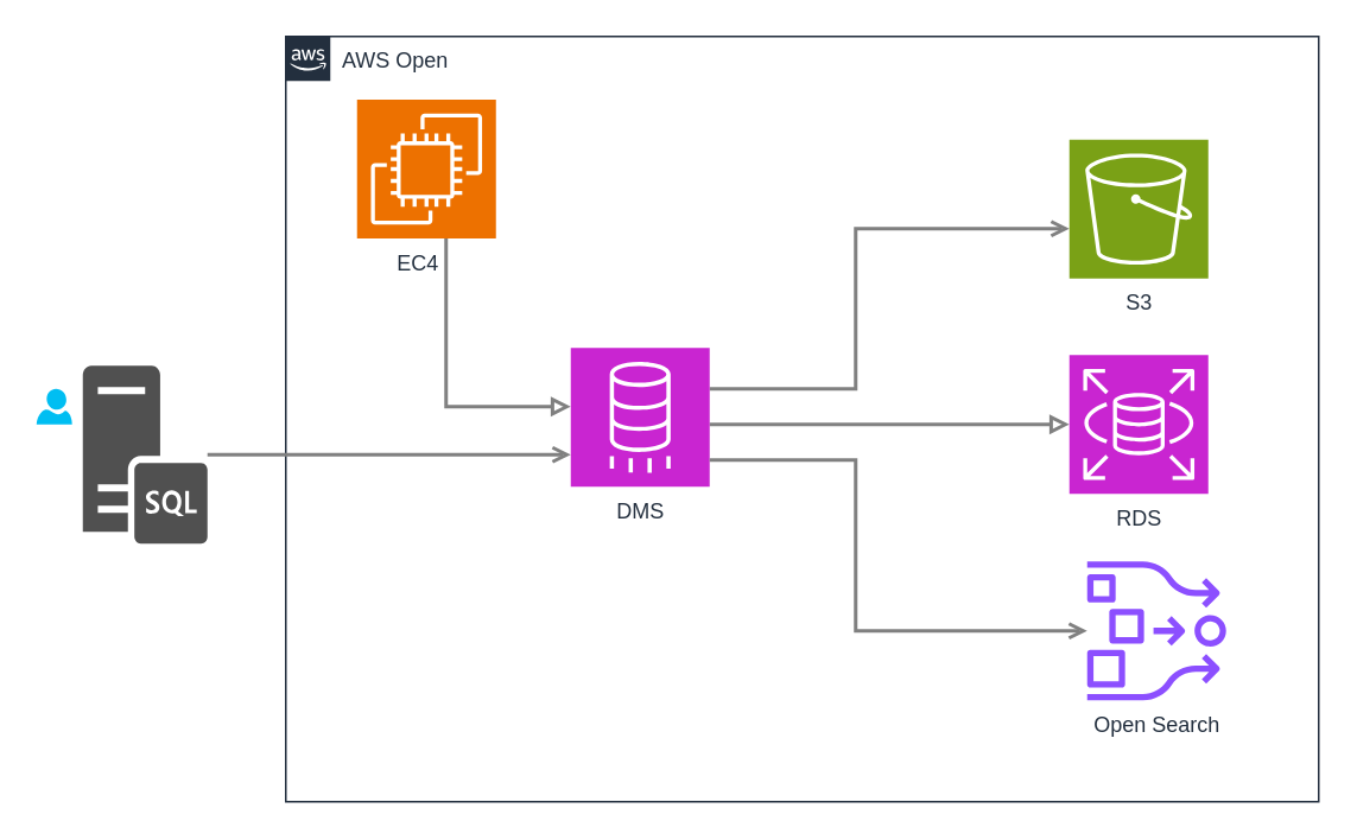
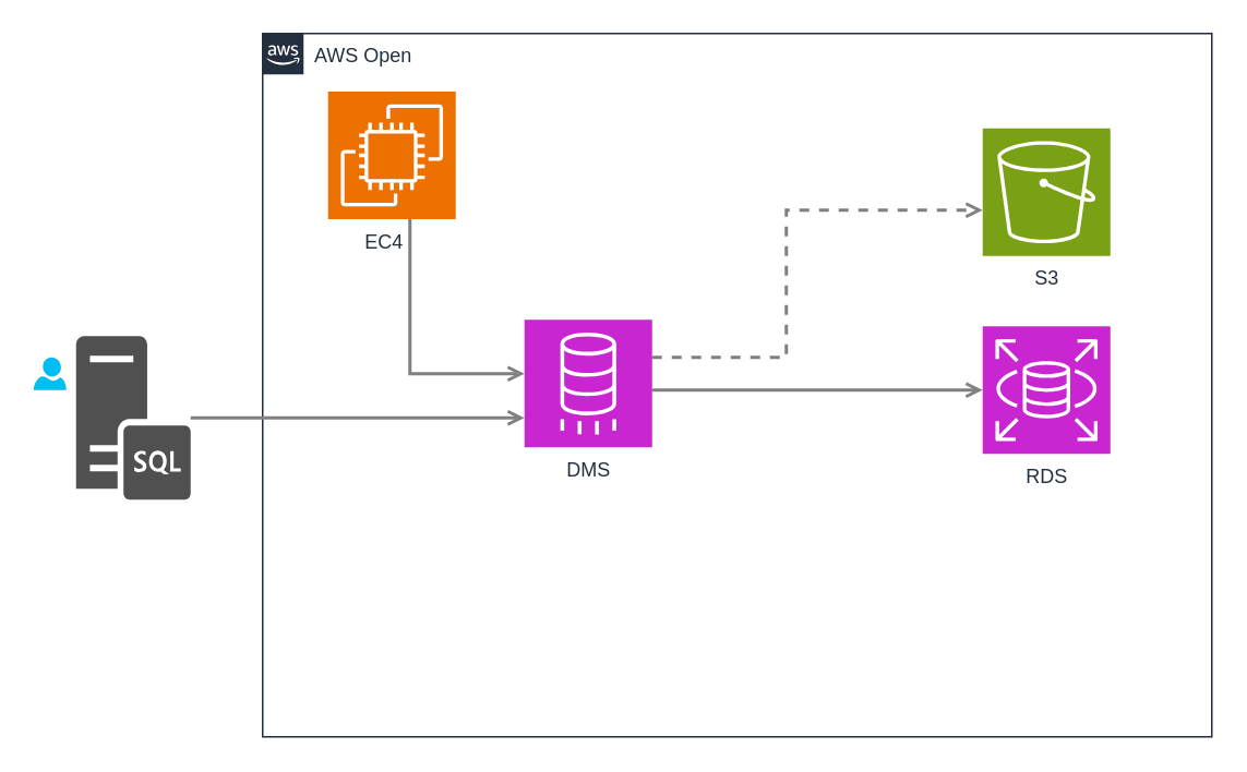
  <mxCell id="0" />
  <mxCell id="1" parent="0" />
  <mxCell id="2" value="AWS Open" style="points=[[0,0],[0.25,0],[0.5,0],[0.75,0],[1,0],[1,0.25],[1,0.5],[1,0.75],[1,1],[0.75,1],[0.5,1],[0.25,1],[0,1],[0,0.75],[0,0.5],[0,0.25]];outlineConnect=0;gradientColor=none;html=1;whiteSpace=wrap;fontSize=12;fontStyle=0;shape=mxgraph.aws4.group;grIcon=mxgraph.aws4.group_aws_cloud_alt;strokeColor=#232F3E;fillColor=none;verticalAlign=top;align=left;spacingLeft=30;fontColor=#232F3E;dashed=0;labelBackgroundColor=#ffffff;container=1;pointerEvents=0;collapsible=0;recursiveResize=0;" parent="1" vertex="1"><mxGeometry x="160" y="20" width="580" height="430" as="geometry" /></mxCell>
- <mxCell id="3" style="edgeStyle=orthogonalEdgeStyle;rounded=0;orthogonalLoop=1;jettySize=auto;html=1;startArrow=none;startFill=0;endArrow=block;endFill=0;strokeColor=#808080;strokeWidth=2;" parent="2" source="8" target="7" edge="1"><mxGeometry relative="1" as="geometry"><Array as="points"><mxPoint x="90" y="208" /></Array><mxPoint x="90" y="121" as="sourcePoint" /><mxPoint x="160" y="208" as="targetPoint" /></mxGeometry></mxCell>
- <mxCell id="4" style="edgeStyle=orthogonalEdgeStyle;rounded=0;orthogonalLoop=1;jettySize=auto;html=1;startArrow=none;startFill=0;endArrow=block;endFill=0;strokeColor=#808080;strokeWidth=2;" edge="1" parent="2" source="7" target="10"><mxGeometry relative="1" as="geometry"><Array as="points"><mxPoint x="290" y="218" /><mxPoint x="290" y="218" /></Array><mxPoint x="240" y="218" as="sourcePoint" /><mxPoint x="440" y="225" as="targetPoint" /></mxGeometry></mxCell>
- <mxCell id="5" style="edgeStyle=orthogonalEdgeStyle;rounded=0;orthogonalLoop=1;jettySize=auto;html=1;startArrow=none;startFill=0;endArrow=open;endFill=0;strokeColor=#808080;strokeWidth=2;" edge="1" parent="2" source="7" target="11"><mxGeometry relative="1" as="geometry"><Array as="points"><mxPoint x="320" y="198" /><mxPoint x="320" y="108" /></Array><mxPoint x="240" y="198" as="sourcePoint" /><mxPoint x="440" y="108" as="targetPoint" /></mxGeometry></mxCell>
- <mxCell id="6" value="Open Search" style="sketch=0;outlineConnect=0;fontColor=#232F3E;gradientColor=none;fillColor=#8C4FFF;strokeColor=none;dashed=0;verticalLabelPosition=bottom;verticalAlign=top;align=center;html=1;fontSize=12;fontStyle=0;aspect=fixed;pointerEvents=1;shape=mxgraph.aws4.opensearch_ingestion;" vertex="1" parent="2"><mxGeometry x="450" y="295" width="78" height="78" as="geometry" /></mxCell>
+ <mxCell id="3" style="edgeStyle=orthogonalEdgeStyle;rounded=0;orthogonalLoop=1;jettySize=auto;html=1;startArrow=none;startFill=0;endArrow=open;endFill=0;strokeColor=#808080;strokeWidth=2;" parent="2" source="8" target="7" edge="1"><mxGeometry relative="1" as="geometry"><Array as="points"><mxPoint x="90" y="208" /></Array><mxPoint x="90" y="121" as="sourcePoint" /><mxPoint x="160" y="208" as="targetPoint" /></mxGeometry></mxCell>
+ <mxCell id="4" style="edgeStyle=orthogonalEdgeStyle;rounded=0;orthogonalLoop=1;jettySize=auto;html=1;startArrow=none;startFill=0;endArrow=open;endFill=0;strokeColor=#808080;strokeWidth=2;" edge="1" parent="2" source="7" target="10"><mxGeometry relative="1" as="geometry"><Array as="points"><mxPoint x="290" y="218" /><mxPoint x="290" y="218" /></Array><mxPoint x="240" y="218" as="sourcePoint" /><mxPoint x="440" y="225" as="targetPoint" /></mxGeometry></mxCell>
+ <mxCell id="5" style="edgeStyle=orthogonalEdgeStyle;rounded=0;orthogonalLoop=1;jettySize=auto;html=1;startArrow=none;startFill=0;endArrow=open;endFill=0;strokeColor=#808080;strokeWidth=2;dashed=1;" edge="1" parent="2" source="7" target="11"><mxGeometry relative="1" as="geometry"><Array as="points"><mxPoint x="320" y="198" /><mxPoint x="320" y="108" /></Array><mxPoint x="240" y="198" as="sourcePoint" /><mxPoint x="440" y="108" as="targetPoint" /></mxGeometry></mxCell>
  <mxCell id="7" value="DMS" style="sketch=0;points=[[0,0,0],[0.25,0,0],[0.5,0,0],[0.75,0,0],[1,0,0],[0,1,0],[0.25,1,0],[0.5,1,0],[0.75,1,0],[1,1,0],[0,0.25,0],[0,0.5,0],[0,0.75,0],[1,0.25,0],[1,0.5,0],[1,0.75,0]];outlineConnect=0;fontColor=#232F3E;fillColor=#C925D1;strokeColor=#ffffff;dashed=0;verticalLabelPosition=bottom;verticalAlign=top;align=center;html=1;fontSize=12;fontStyle=0;aspect=fixed;shape=mxgraph.aws4.resourceIcon;resIcon=mxgraph.aws4.database_migration_service;" vertex="1" parent="2"><mxGeometry x="160" y="175" width="78" height="78" as="geometry" /></mxCell>
  <mxCell id="8" value="EC4&amp;nbsp; &amp;nbsp;" style="sketch=0;points=[[0,0,0],[0.25,0,0],[0.5,0,0],[0.75,0,0],[1,0,0],[0,1,0],[0.25,1,0],[0.5,1,0],[0.75,1,0],[1,1,0],[0,0.25,0],[0,0.5,0],[0,0.75,0],[1,0.25,0],[1,0.5,0],[1,0.75,0]];outlineConnect=0;fontColor=#232F3E;fillColor=#ED7100;strokeColor=#ffffff;dashed=0;verticalLabelPosition=bottom;verticalAlign=top;align=center;html=1;fontSize=12;fontStyle=0;aspect=fixed;shape=mxgraph.aws4.resourceIcon;resIcon=mxgraph.aws4.ec2;" vertex="1" parent="2"><mxGeometry x="40" y="35.5" width="78" height="78" as="geometry" /></mxCell>
- <mxCell id="9" style="edgeStyle=orthogonalEdgeStyle;rounded=0;orthogonalLoop=1;jettySize=auto;html=1;startArrow=none;startFill=0;endArrow=open;endFill=0;strokeColor=#808080;strokeWidth=2;" edge="1" parent="2" source="7" target="6"><mxGeometry relative="1" as="geometry"><Array as="points"><mxPoint x="320" y="238" /><mxPoint x="320" y="334" /></Array><mxPoint x="212.5" y="308" as="sourcePoint" /><mxPoint x="367.5" y="308" as="targetPoint" /></mxGeometry></mxCell>
  <mxCell id="10" value="RDS" style="sketch=0;points=[[0,0,0],[0.25,0,0],[0.5,0,0],[0.75,0,0],[1,0,0],[0,1,0],[0.25,1,0],[0.5,1,0],[0.75,1,0],[1,1,0],[0,0.25,0],[0,0.5,0],[0,0.75,0],[1,0.25,0],[1,0.5,0],[1,0.75,0]];outlineConnect=0;fontColor=#232F3E;fillColor=#C925D1;strokeColor=#ffffff;dashed=0;verticalLabelPosition=bottom;verticalAlign=top;align=center;html=1;fontSize=12;fontStyle=0;aspect=fixed;shape=mxgraph.aws4.resourceIcon;resIcon=mxgraph.aws4.rds;" vertex="1" parent="2"><mxGeometry x="440" y="179" width="78" height="78" as="geometry" /></mxCell>
  <mxCell id="11" value="S3" style="sketch=0;points=[[0,0,0],[0.25,0,0],[0.5,0,0],[0.75,0,0],[1,0,0],[0,1,0],[0.25,1,0],[0.5,1,0],[0.75,1,0],[1,1,0],[0,0.25,0],[0,0.5,0],[0,0.75,0],[1,0.25,0],[1,0.5,0],[1,0.75,0]];outlineConnect=0;fontColor=#232F3E;fillColor=#7AA116;strokeColor=#ffffff;dashed=0;verticalLabelPosition=bottom;verticalAlign=top;align=center;html=1;fontSize=12;fontStyle=0;aspect=fixed;shape=mxgraph.aws4.resourceIcon;resIcon=mxgraph.aws4.s3;" vertex="1" parent="2"><mxGeometry x="440" y="58" width="78" height="78" as="geometry" /></mxCell>
  <mxCell id="12" value="" style="verticalLabelPosition=bottom;html=1;verticalAlign=top;align=center;strokeColor=none;fillColor=#00BEF2;shape=mxgraph.azure.user;" parent="1" vertex="1"><mxGeometry x="20" y="218" width="20" height="20" as="geometry" /></mxCell>
  <mxCell id="13" value="" style="edgeStyle=orthogonalEdgeStyle;rounded=0;orthogonalLoop=1;jettySize=auto;html=1;startArrow=none;startFill=0;endArrow=open;endFill=0;strokeColor=#808080;strokeWidth=2;" parent="1" source="14" target="7" edge="1"><mxGeometry relative="1" as="geometry"><Array as="points"><mxPoint x="270" y="255" /><mxPoint x="270" y="255" /></Array><mxPoint x="100" y="255" as="sourcePoint" /><mxPoint x="320" y="255" as="targetPoint" /></mxGeometry></mxCell>
  <mxCell id="14" value="" style="sketch=0;pointerEvents=1;shadow=0;dashed=0;html=1;strokeColor=none;fillColor=#505050;labelPosition=center;verticalLabelPosition=bottom;verticalAlign=top;outlineConnect=0;align=center;shape=mxgraph.office.servers.sql_server;" vertex="1" parent="1"><mxGeometry x="46" y="205" width="70" height="100" as="geometry" /></mxCell>
